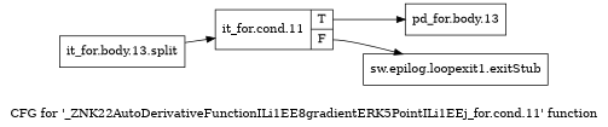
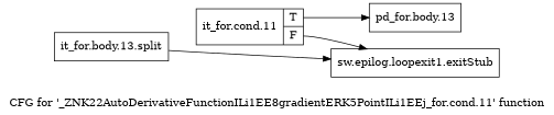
  digraph {
    label="CFG for '_ZNK22AutoDerivativeFunctionILi1EE8gradientERK5PointILi1EEj_for.cond.11' function"
    rankdir=LR
    node [shape=record]
    n1 [label="{it_for.cond.11|{<s0>T|<s1>F}}"]
    n2 [label="{sw.epilog.loopexit1.exitStub}"]
    n3 [label="{pd_for.body.13}"]
    n4 [label="{it_for.body.13.split}"]
    n1 -> n2 [tailport=s1]
    n1 -> n3 [tailport=s0]
-   n4 -> n1
+   n4 -> n2
  }
